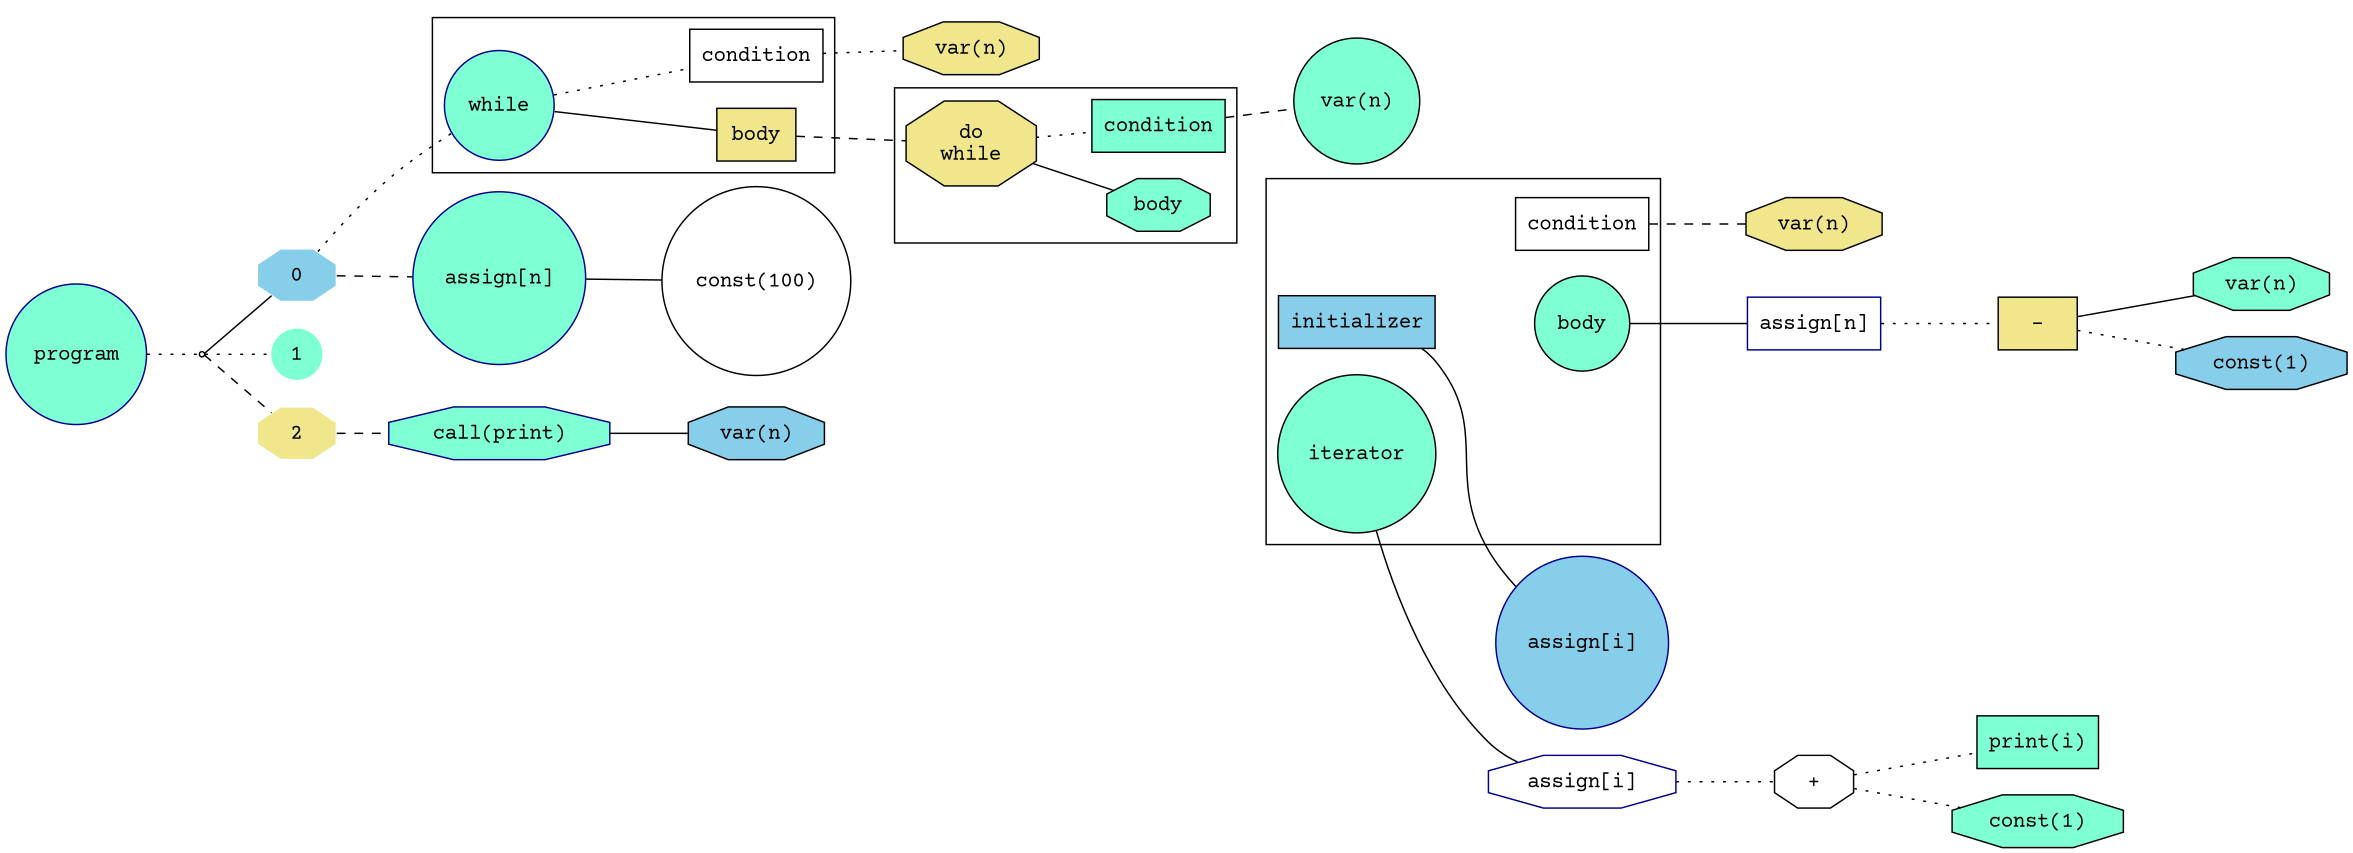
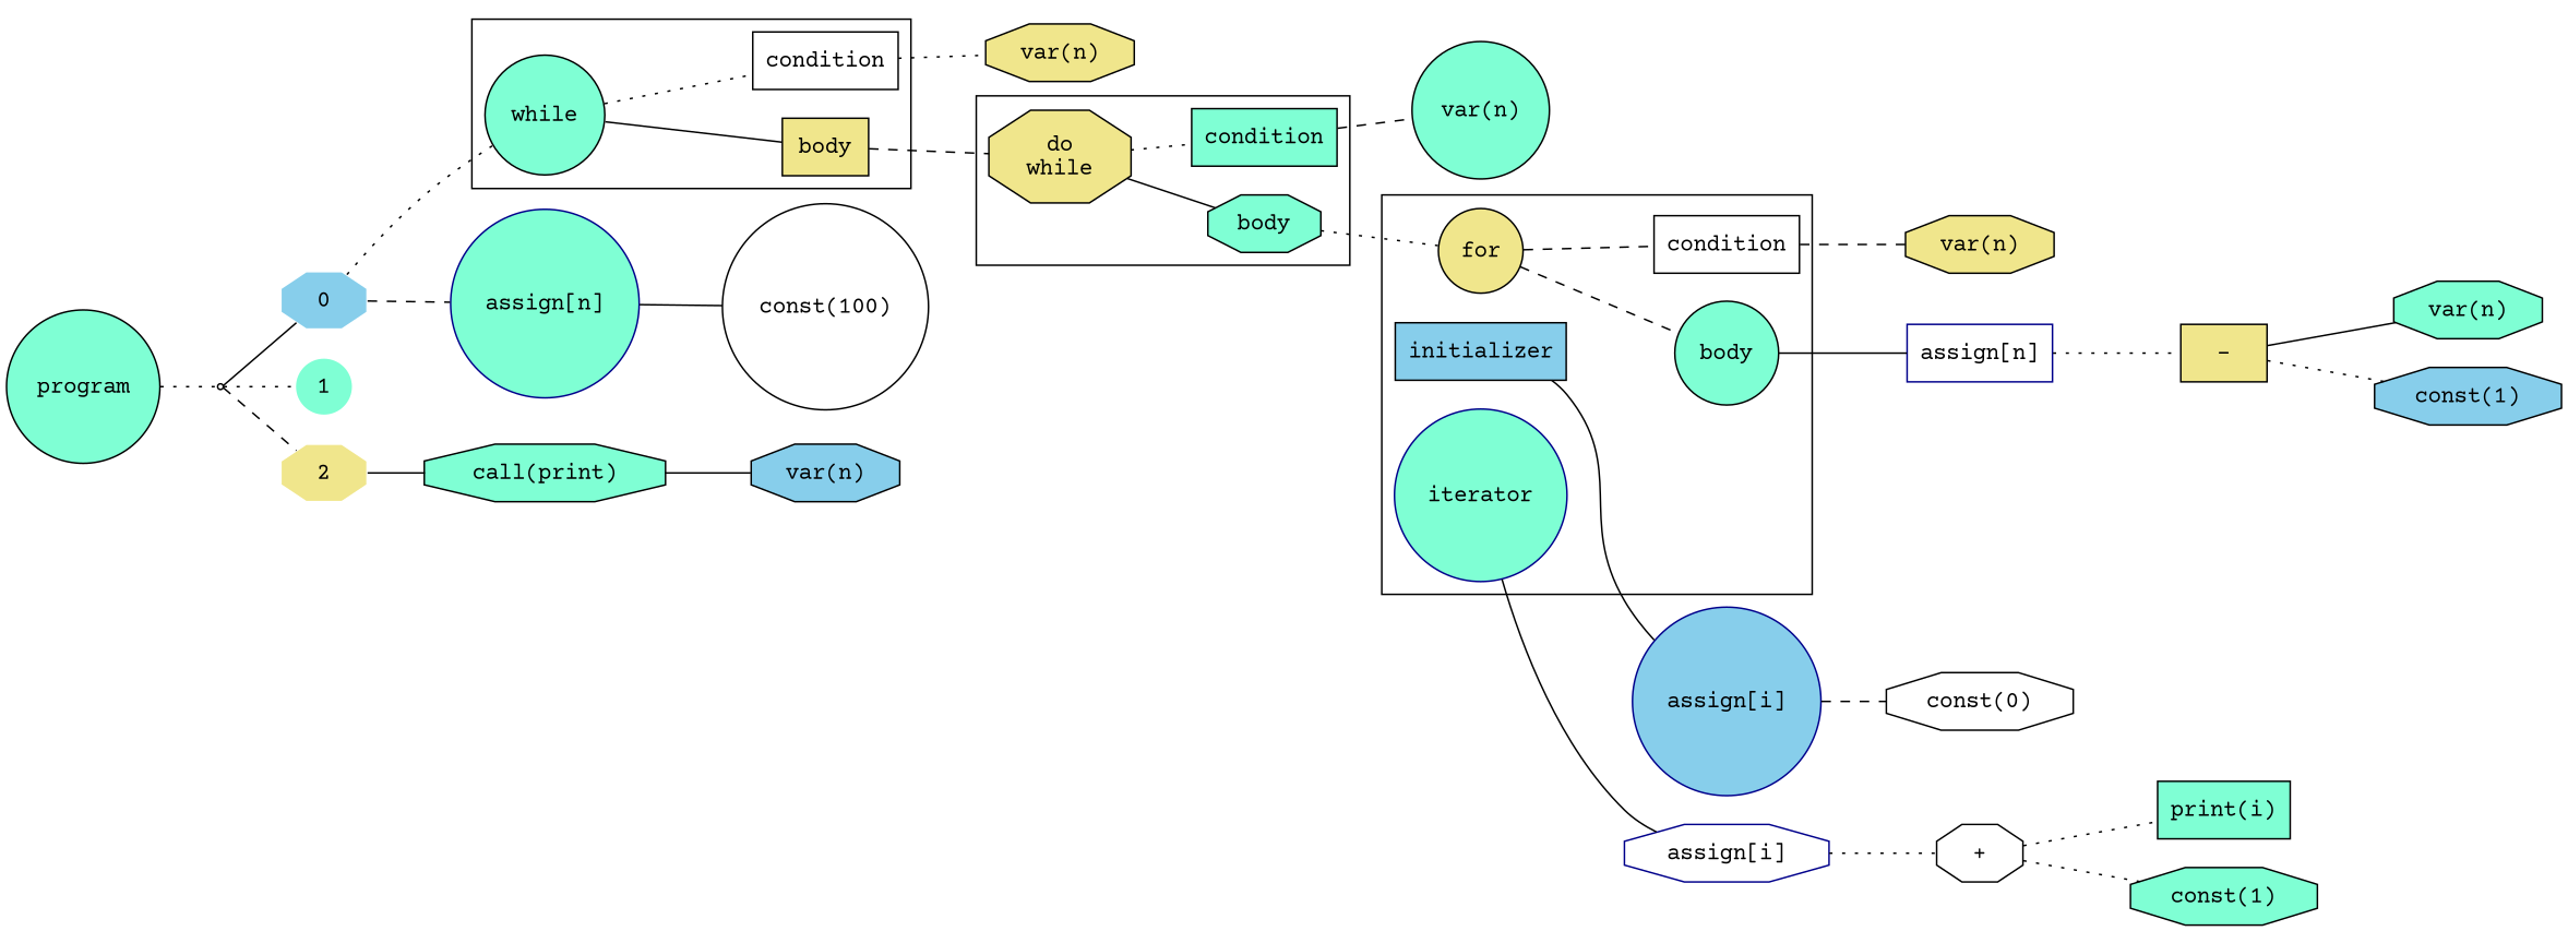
  graph {
    fontname="Courier Prime"
    rankdir=LR
    node [fillcolor=aquamarine fontname="Courier Prime" shape=octagon style=filled]
    edge [fontname="Courier Prime" style=dotted]
+   n1 [fillcolor=khaki label=for shape=circle]
    n2 [fillcolor=skyblue label=initializer shape=box]
    n3 [fillcolor=white label=condition shape=box]
-   n4 [label=iterator shape=circle]
+   n4 [label=iterator shape=circle color=blue4]
    n5 [label=body shape=circle]
    n6 [fillcolor=khaki label="do\nwhile"]
    n7 [label=condition shape=box]
    n8 [label=body]
-   n9 [label=while shape=circle color=blue4]
+   n9 [label=while shape=circle]
    n10 [fillcolor=white label=condition shape=box]
    n11 [fillcolor=khaki label=body shape=box]
    n12 [color=blue4 fillcolor=skyblue label="assign[i]" shape=circle]
    n13 [color=black fillcolor=khaki label="var(n)"]
    n14 [color=blue4 fillcolor=white label="assign[i]"]
    n15 [color=blue4 fillcolor=white label="assign[n]" shape=box]
    n16 [color=black label="var(n)" shape=circle]
    n17 [color=black fillcolor=khaki label="var(n)"]
    20 [fillcolor=white shape=point]
    n19 [color=white fillcolor=skyblue label=0]
    n20 [color=white label=1 shape=circle]
    n21 [color=white fillcolor=khaki label=2]
    n22 [color=blue4 label="assign[n]" shape=circle]
-   n23 [color=blue4 label="call(print)"]
+   n23 [color=black label="call(print)"]
    n24 [color=black fillcolor=white label="const(100)" shape=circle]
+   n25 [color=black fillcolor=white label="const(0)"]
    n26 [color=black label="print(i)" shape=box]
    n27 [color=black label="const(1)"]
    n28 [color=black fillcolor=white label="+"]
    n29 [color=black label="var(n)"]
    n30 [color=black fillcolor=skyblue label="const(1)"]
    n31 [color=black fillcolor=khaki label="-" shape=box]
    n32 [color=black fillcolor=skyblue label="var(n)"]
-   n33 [label=program shape=circle color=blue4]
+   n33 [label=program shape=circle]
    subgraph cluster_1 {
+     n1
      n2
      n3
      n4
      n5
    }
    subgraph cluster_2 {
      n6
      n7
      n8
    }
    subgraph cluster_3 {
      n9
      n10
      n11
    }
+   n1 -- n3 [style=dashed]
+   n1 -- n5 [style=dashed]
    n2 -- n12 [style=solid]
    n3 -- n13 [style=dashed]
    n4 -- n14 [style=solid]
    n5 -- n15 [style=solid]
    n6 -- n7
    n6 -- n8 [style=solid]
    n7 -- n16 [style=dashed]
+   n8 -- n1
    n9 -- n10
    n9 -- n11 [style=solid]
    n10 -- n17
    n11 -- n6 [style=dashed]
+   n12 -- n25 [style=dashed]
    n14 -- n28
    n15 -- n31
    20 -- n19 [style=solid]
    20 -- n20
    20 -- n21 [style=dashed]
    n19 -- n9
    n19 -- n22 [style=dashed]
-   n21 -- n23 [style=dashed]
+   n21 -- n23 [style=solid]
    n22 -- n24 [style=solid]
    n23 -- n32 [style=solid]
    n28 -- n26
    n28 -- n27
    n31 -- n29 [style=solid]
    n31 -- n30
    n33 -- 20
  }
